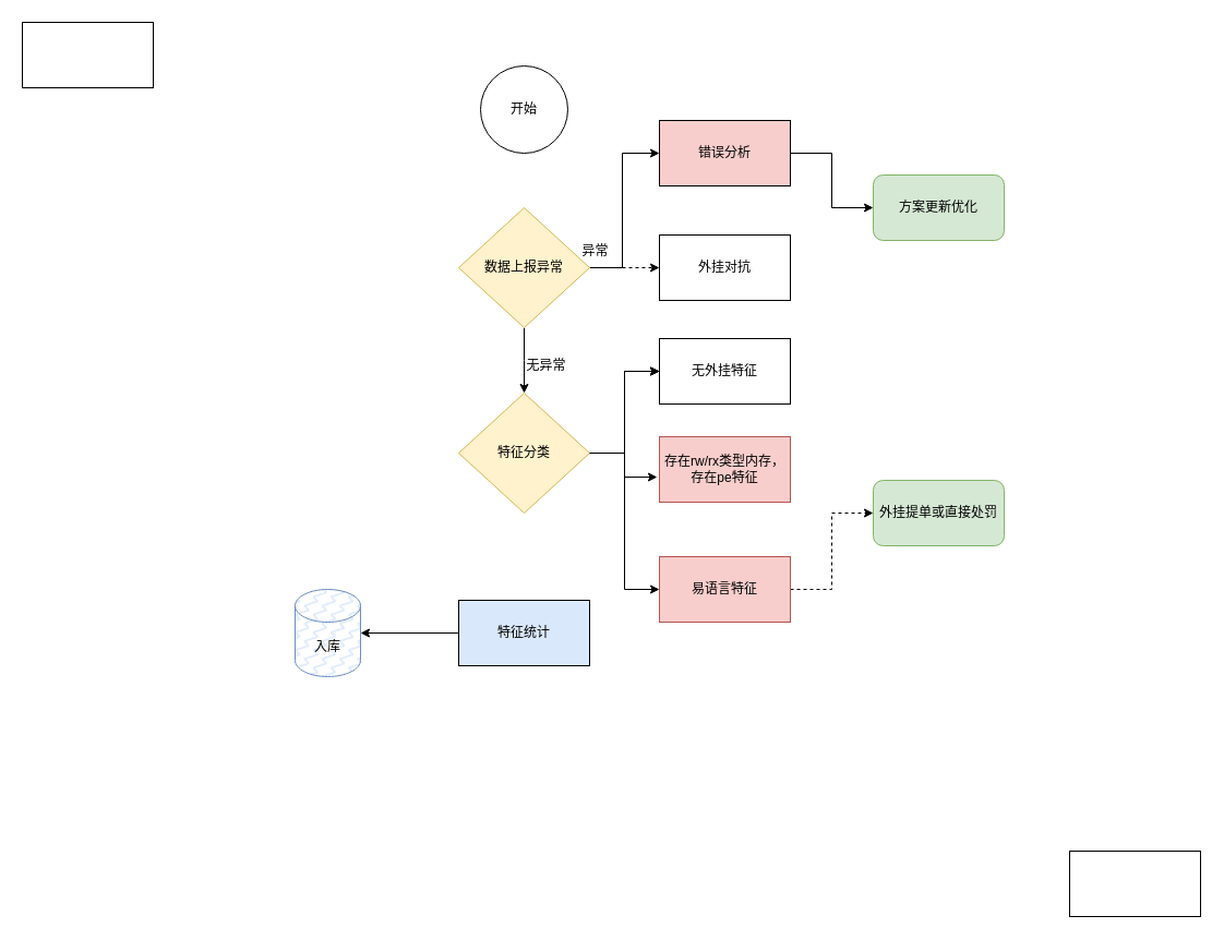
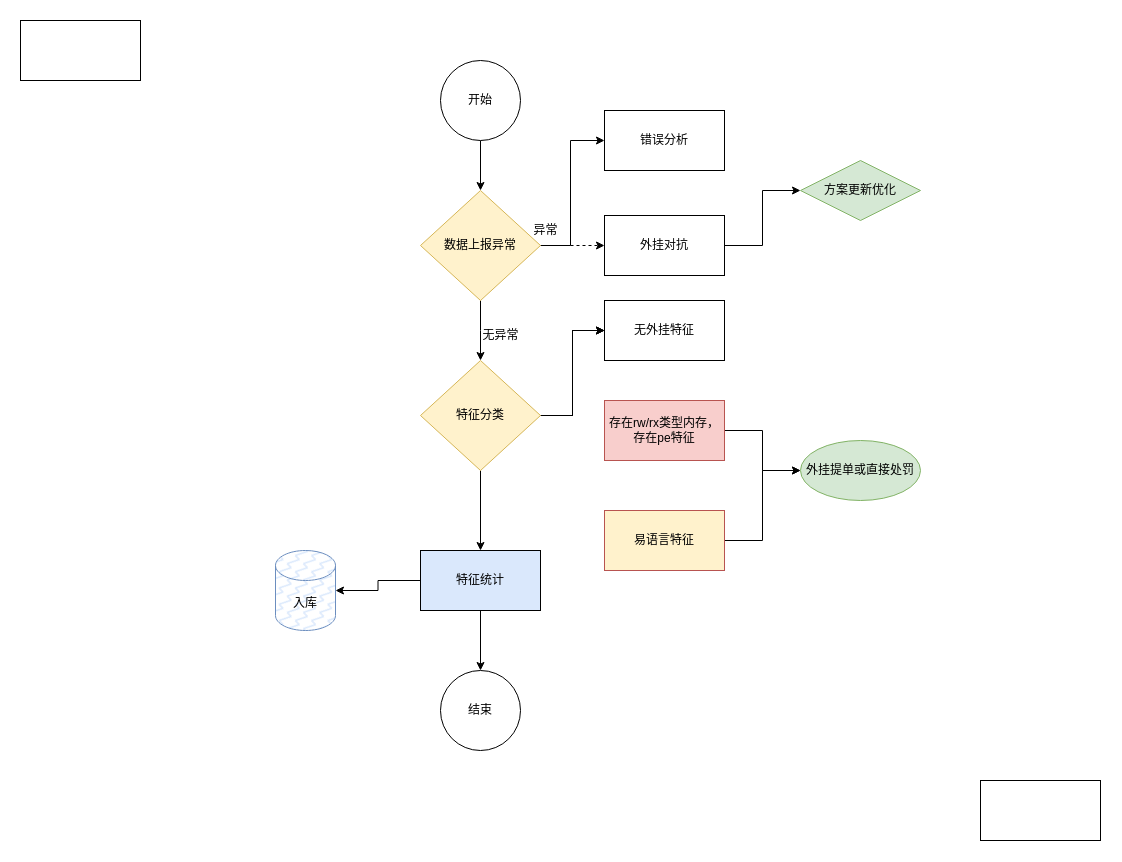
  <mxCell id="0" />
  <mxCell id="1" parent="0" />
+ <mxCell id="2" value="" style="edgeStyle=orthogonalEdgeStyle;rounded=0;orthogonalLoop=1;jettySize=auto;html=1;" edge="1" parent="1" source="3" target="7"><mxGeometry relative="1" as="geometry" /></mxCell>
  <mxCell id="3" value="开始" style="ellipse;whiteSpace=wrap;html=1;aspect=fixed;" vertex="1" parent="1"><mxGeometry x="440" y="60" width="80" height="80" as="geometry" /></mxCell>
  <mxCell id="4" value="" style="edgeStyle=orthogonalEdgeStyle;rounded=0;orthogonalLoop=1;jettySize=auto;html=1;dashed=1;" edge="1" parent="1" source="7" target="9"><mxGeometry relative="1" as="geometry" /></mxCell>
  <mxCell id="5" style="edgeStyle=orthogonalEdgeStyle;rounded=0;orthogonalLoop=1;jettySize=auto;html=1;exitX=1;exitY=0.5;exitDx=0;exitDy=0;entryX=0;entryY=0.5;entryDx=0;entryDy=0;" edge="1" parent="1" source="7" target="11"><mxGeometry relative="1" as="geometry"><Array as="points"><mxPoint x="570" y="245" /><mxPoint x="570" y="140" /></Array></mxGeometry></mxCell>
  <mxCell id="6" value="" style="edgeStyle=orthogonalEdgeStyle;rounded=0;orthogonalLoop=1;jettySize=auto;html=1;" edge="1" parent="1" source="7"><mxGeometry relative="1" as="geometry"><mxPoint x="480" y="360" as="targetPoint" /></mxGeometry></mxCell>
  <mxCell id="7" value="数据上报异常" style="rhombus;whiteSpace=wrap;html=1;fillColor=#fff2cc;strokeColor=#d6b656;" vertex="1" parent="1"><mxGeometry x="420" y="190" width="120" height="110" as="geometry" /></mxCell>
+ <mxCell id="8" style="edgeStyle=orthogonalEdgeStyle;rounded=0;orthogonalLoop=1;jettySize=auto;html=1;exitX=1;exitY=0.5;exitDx=0;exitDy=0;" edge="1" parent="1" source="9" target="12"><mxGeometry relative="1" as="geometry" /></mxCell>
  <mxCell id="9" value="外挂对抗" style="whiteSpace=wrap;html=1;" vertex="1" parent="1"><mxGeometry x="604" y="215" width="120" height="60" as="geometry" /></mxCell>
- <mxCell id="10" style="edgeStyle=orthogonalEdgeStyle;rounded=0;orthogonalLoop=1;jettySize=auto;html=1;exitX=1;exitY=0.5;exitDx=0;exitDy=0;" edge="1" parent="1" source="11" target="12"><mxGeometry relative="1" as="geometry" /></mxCell>
- <mxCell id="11" value="错误分析" style="whiteSpace=wrap;html=1;fillColor=#f8cecc;" vertex="1" parent="1"><mxGeometry x="604" y="110" width="120" height="60" as="geometry" /></mxCell>
- <mxCell id="12" value="方案更新优化" style="rounded=1;whiteSpace=wrap;html=1;fillColor=#d5e8d4;strokeColor=#82b366;" vertex="1" parent="1"><mxGeometry x="800" y="160" width="120" height="60" as="geometry" /></mxCell>
+ <mxCell id="11" value="错误分析" style="whiteSpace=wrap;html=1;" vertex="1" parent="1"><mxGeometry x="604" y="110" width="120" height="60" as="geometry" /></mxCell>
+ <mxCell id="12" value="方案更新优化" style="rhombus;whiteSpace=wrap;html=1;fillColor=#d5e8d4;strokeColor=#82b366;" vertex="1" parent="1"><mxGeometry x="800" y="160" width="120" height="60" as="geometry" /></mxCell>
  <mxCell id="13" value="" style="edgeStyle=orthogonalEdgeStyle;rounded=0;orthogonalLoop=1;jettySize=auto;html=1;" edge="1" parent="1" source="18" target="21"><mxGeometry relative="1" as="geometry" /></mxCell>
  <mxCell id="14" value="" style="edgeStyle=orthogonalEdgeStyle;rounded=0;orthogonalLoop=1;jettySize=auto;html=1;" edge="1" parent="1" source="18" target="21"><mxGeometry relative="1" as="geometry" /></mxCell>
  <mxCell id="15" value="" style="edgeStyle=orthogonalEdgeStyle;rounded=0;orthogonalLoop=1;jettySize=auto;html=1;" edge="1" parent="1" source="18" target="21"><mxGeometry relative="1" as="geometry" /></mxCell>
- <mxCell id="16" style="edgeStyle=orthogonalEdgeStyle;rounded=0;orthogonalLoop=1;jettySize=auto;html=1;exitX=1;exitY=0.5;exitDx=0;exitDy=0;entryX=0;entryY=0.5;entryDx=0;entryDy=0;" edge="1" parent="1" source="18" target="26"><mxGeometry relative="1" as="geometry" /></mxCell>
+ <mxCell id="17" value="" style="edgeStyle=orthogonalEdgeStyle;rounded=0;orthogonalLoop=1;jettySize=auto;html=1;" edge="1" parent="1" source="18" target="30"><mxGeometry relative="1" as="geometry" /></mxCell>
  <mxCell id="18" value="特征分类" style="rhombus;whiteSpace=wrap;html=1;fillColor=#fff2cc;strokeColor=#d6b656;" vertex="1" parent="1"><mxGeometry x="420" y="360" width="120" height="110" as="geometry" /></mxCell>
  <mxCell id="19" value="异常" style="text;html=1;align=center;verticalAlign=middle;resizable=0;points=[];autosize=1;strokeColor=none;fillColor=none;" vertex="1" parent="1"><mxGeometry x="520" y="215" width="50" height="30" as="geometry" /></mxCell>
  <mxCell id="20" value="无异常" style="text;html=1;align=center;verticalAlign=middle;resizable=0;points=[];autosize=1;strokeColor=none;fillColor=none;" vertex="1" parent="1"><mxGeometry x="470" y="320" width="60" height="30" as="geometry" /></mxCell>
- <mxCell id="21" value="无外挂特征" style="whiteSpace=wrap;html=1;" vertex="1" parent="1"><mxGeometry x="604" y="310" width="120" height="60" as="geometry" /></mxCell>
+ <mxCell id="21" value="无外挂特征" style="whiteSpace=wrap;html=1;" vertex="1" parent="1"><mxGeometry x="604" y="300" width="120" height="60" as="geometry" /></mxCell>
+ <mxCell id="22" style="edgeStyle=orthogonalEdgeStyle;rounded=0;orthogonalLoop=1;jettySize=auto;html=1;exitX=1;exitY=0.5;exitDx=0;exitDy=0;entryX=0;entryY=0.5;entryDx=0;entryDy=0;" edge="1" parent="1" source="23" target="27"><mxGeometry relative="1" as="geometry"><mxPoint x="790" y="480" as="targetPoint" /></mxGeometry></mxCell>
  <mxCell id="23" value="存在rw/rx类型内存，存在pe特征" style="rounded=0;whiteSpace=wrap;html=1;fillColor=#f8cecc;strokeColor=#b85450;" vertex="1" parent="1"><mxGeometry x="604" y="400" width="120" height="60" as="geometry" /></mxCell>
- <mxCell id="24" style="edgeStyle=orthogonalEdgeStyle;rounded=0;orthogonalLoop=1;jettySize=auto;html=1;exitX=1;exitY=0.5;exitDx=0;exitDy=0;entryX=-0.017;entryY=0.617;entryDx=0;entryDy=0;entryPerimeter=0;" edge="1" parent="1" source="18" target="23"><mxGeometry relative="1" as="geometry" /></mxCell>
- <mxCell id="25" style="edgeStyle=orthogonalEdgeStyle;rounded=0;orthogonalLoop=1;jettySize=auto;html=1;exitX=1;exitY=0.5;exitDx=0;exitDy=0;entryX=0;entryY=0.5;entryDx=0;entryDy=0;dashed=1;" edge="1" parent="1" source="26" target="27"><mxGeometry relative="1" as="geometry"><mxPoint x="790" y="480" as="targetPoint" /></mxGeometry></mxCell>
- <mxCell id="26" value="易语言特征" style="rounded=0;whiteSpace=wrap;html=1;fillColor=#f8cecc;strokeColor=#b85450;" vertex="1" parent="1"><mxGeometry x="604" y="510" width="120" height="60" as="geometry" /></mxCell>
- <mxCell id="27" value="外挂提单或直接处罚" style="rounded=1;whiteSpace=wrap;html=1;fillColor=#d5e8d4;strokeColor=#82b366;" vertex="1" parent="1"><mxGeometry x="800" y="440" width="120" height="60" as="geometry" /></mxCell>
+ <mxCell id="25" style="edgeStyle=orthogonalEdgeStyle;rounded=0;orthogonalLoop=1;jettySize=auto;html=1;exitX=1;exitY=0.5;exitDx=0;exitDy=0;entryX=0;entryY=0.5;entryDx=0;entryDy=0;" edge="1" parent="1" source="26" target="27"><mxGeometry relative="1" as="geometry"><mxPoint x="790" y="480" as="targetPoint" /></mxGeometry></mxCell>
+ <mxCell id="26" value="易语言特征" style="rounded=0;whiteSpace=wrap;html=1;fillColor=#fff2cc;strokeColor=#b85450;" vertex="1" parent="1"><mxGeometry x="604" y="510" width="120" height="60" as="geometry" /></mxCell>
+ <mxCell id="27" value="外挂提单或直接处罚" style="ellipse;whiteSpace=wrap;html=1;fillColor=#d5e8d4;strokeColor=#82b366;" vertex="1" parent="1"><mxGeometry x="800" y="440" width="120" height="60" as="geometry" /></mxCell>
  <mxCell id="28" value="" style="edgeStyle=orthogonalEdgeStyle;rounded=0;orthogonalLoop=1;jettySize=auto;html=1;" edge="1" parent="1" source="30" target="31"><mxGeometry relative="1" as="geometry" /></mxCell>
+ <mxCell id="29" value="" style="edgeStyle=orthogonalEdgeStyle;rounded=0;orthogonalLoop=1;jettySize=auto;html=1;" edge="1" parent="1" source="30" target="32"><mxGeometry relative="1" as="geometry" /></mxCell>
  <mxCell id="30" value="特征统计" style="whiteSpace=wrap;html=1;fillColor=#dae8fc;" vertex="1" parent="1"><mxGeometry x="420" y="550" width="120" height="60" as="geometry" /></mxCell>
- <mxCell id="31" value="入库" style="shape=cylinder3;whiteSpace=wrap;html=1;boundedLbl=1;backgroundOutline=1;size=15;fillStyle=zigzag-line;fillColor=#DAE8FC;strokeColor=#6c8ebf;" vertex="1" parent="1"><mxGeometry x="270" y="540" width="60" height="80" as="geometry" /></mxCell>
+ <mxCell id="31" value="入库" style="shape=cylinder3;whiteSpace=wrap;html=1;boundedLbl=1;backgroundOutline=1;size=15;fillStyle=zigzag-line;fillColor=#DAE8FC;strokeColor=#6c8ebf;" vertex="1" parent="1"><mxGeometry x="275" y="550" width="60" height="80" as="geometry" /></mxCell>
+ <mxCell id="32" value="结束" style="ellipse;whiteSpace=wrap;html=1;" vertex="1" parent="1"><mxGeometry x="440" y="670" width="80" height="80" as="geometry" /></mxCell>
  <mxCell id="33" value="" style="rounded=0;whiteSpace=wrap;html=1;" vertex="1" parent="1"><mxGeometry x="20" y="20" width="120" height="60" as="geometry" /></mxCell>
  <mxCell id="34" value="" style="rounded=0;whiteSpace=wrap;html=1;" vertex="1" parent="1"><mxGeometry x="980" y="780" width="120" height="60" as="geometry" /></mxCell>
